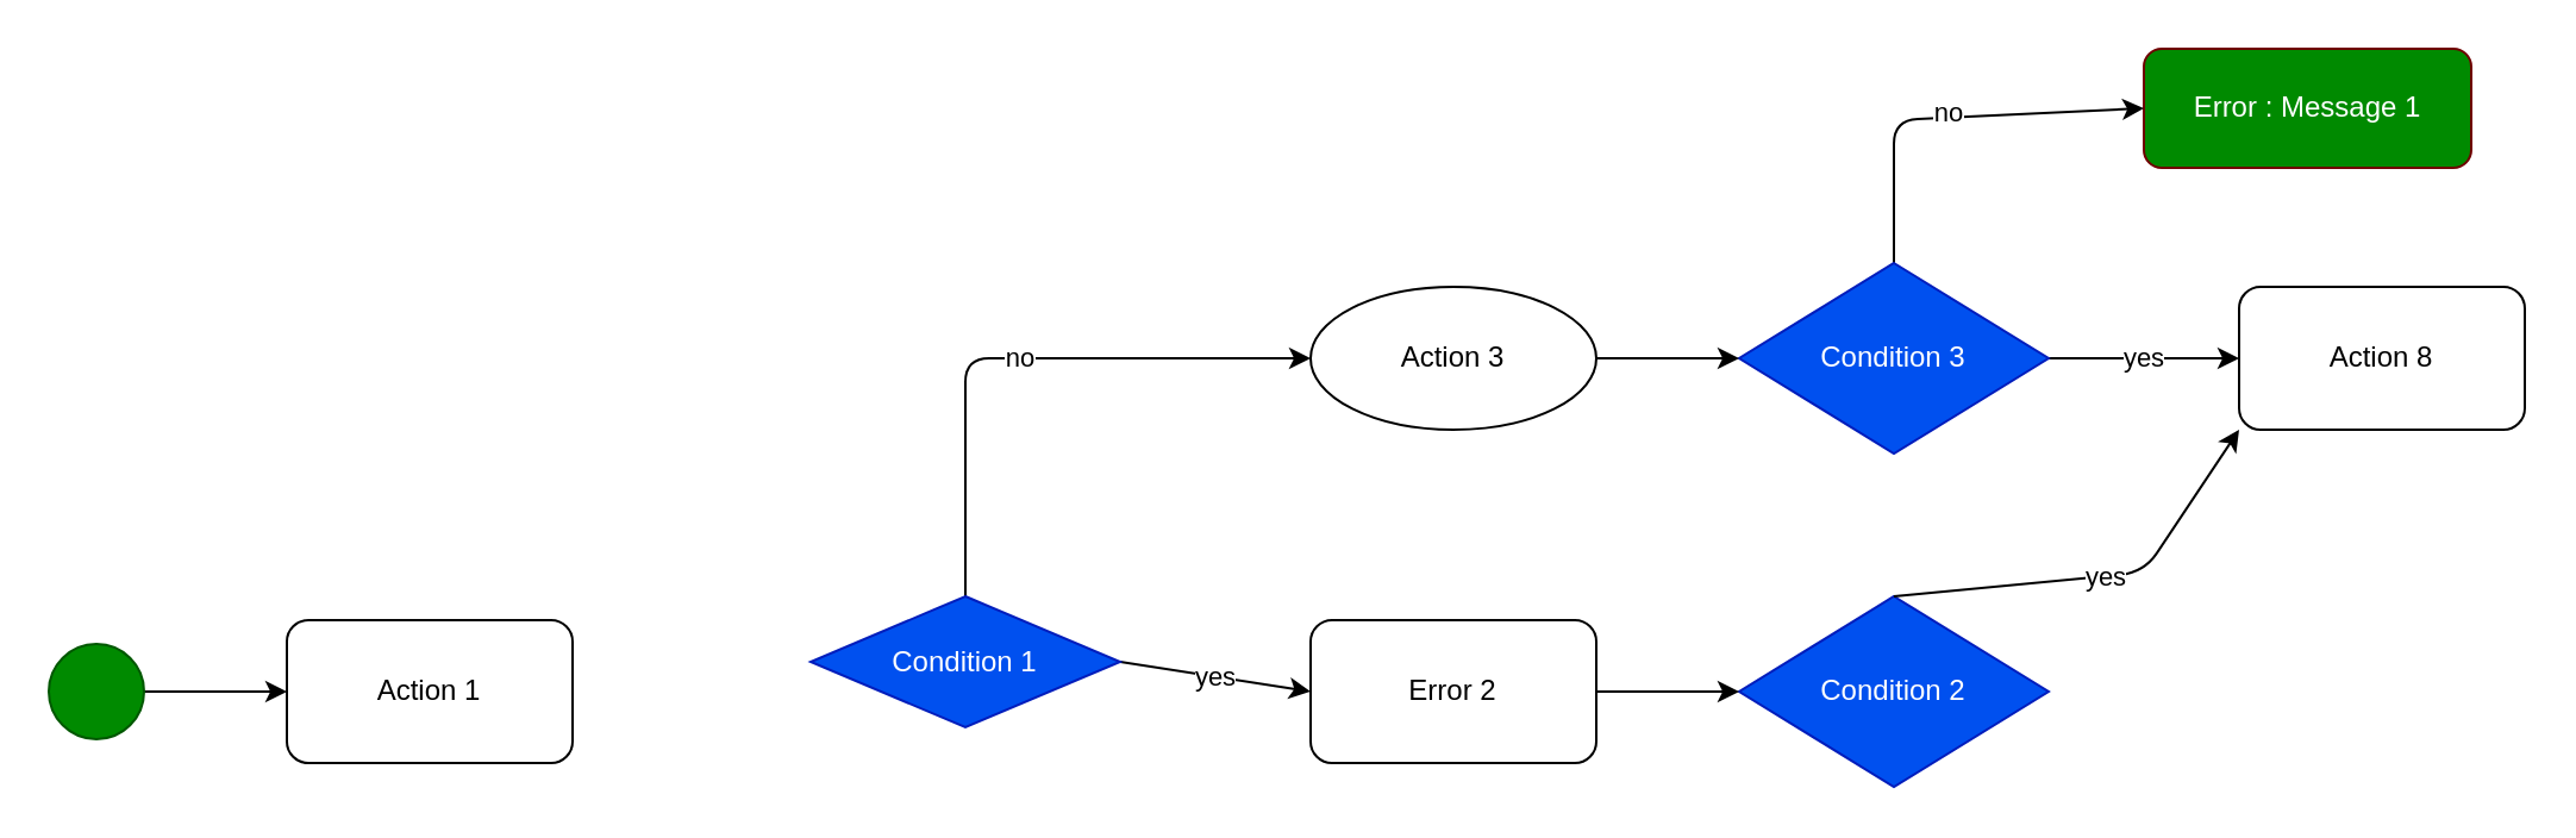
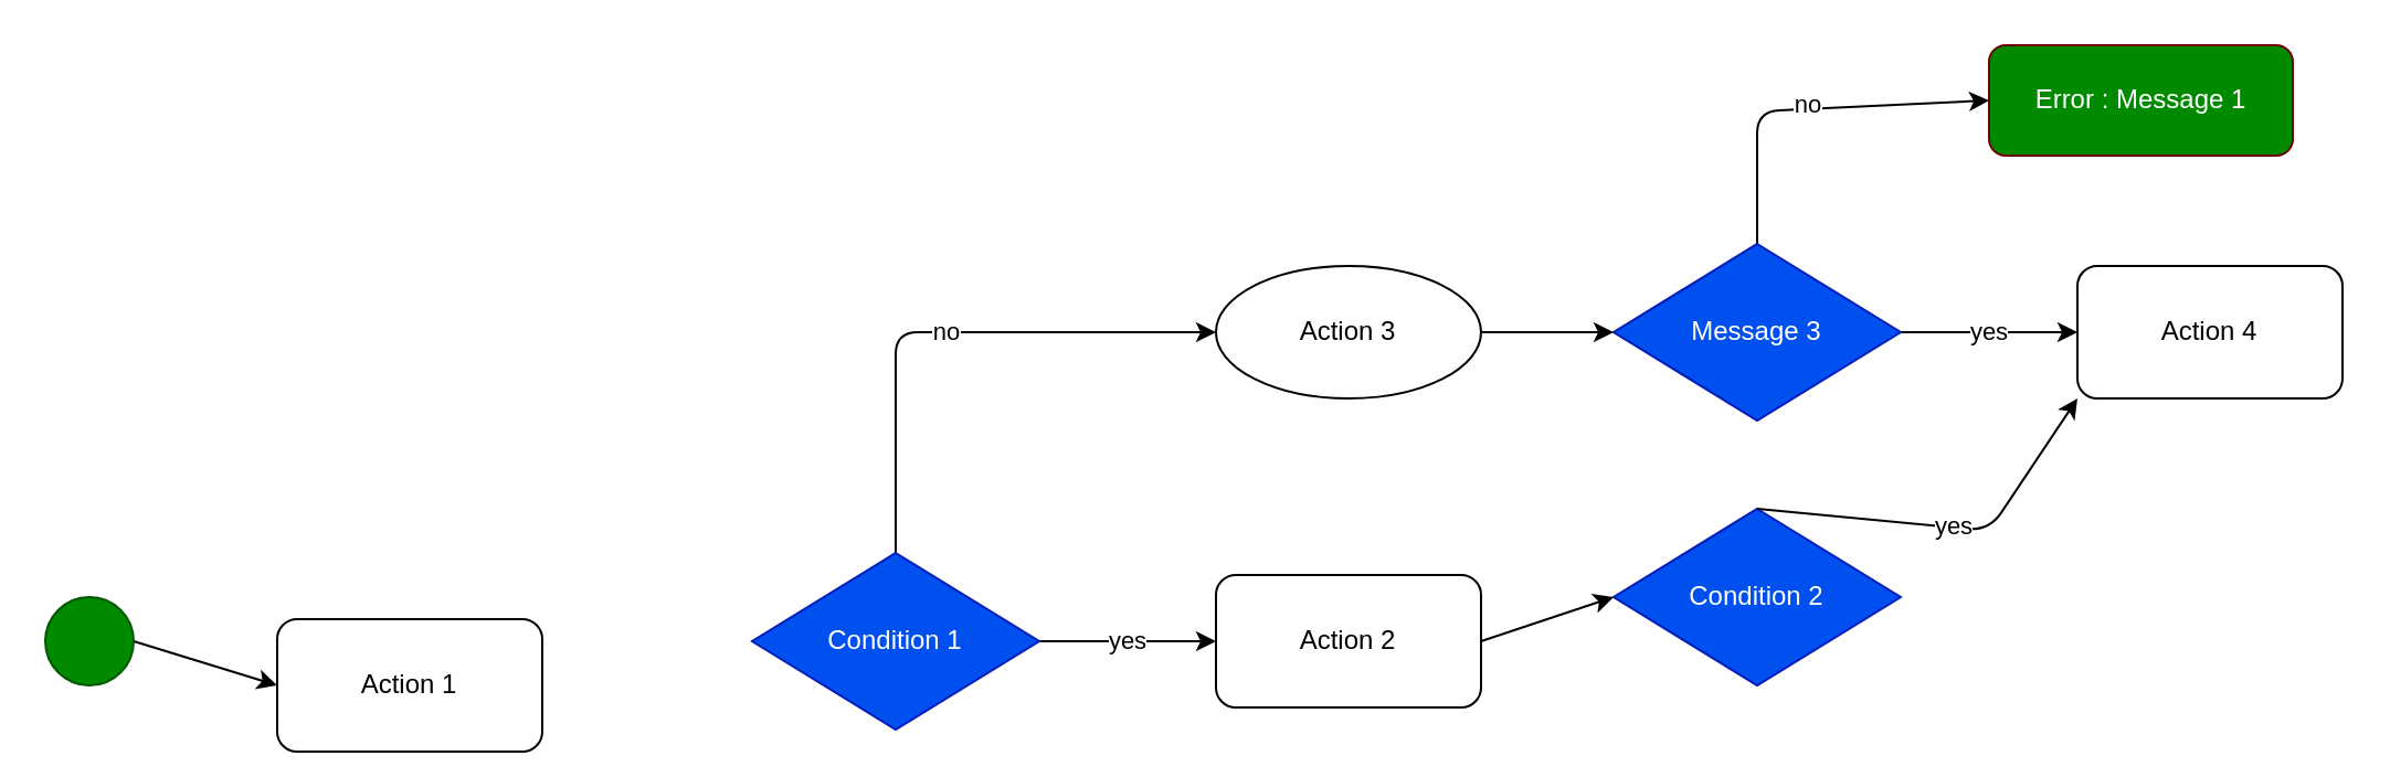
  <mxCell id="0" />
  <mxCell id="1" parent="0" />
- <mxCell id="2" value="Action 1" style="rounded=1;whiteSpace=wrap;html=1;" parent="1" vertex="1"><mxGeometry x="120" y="260" width="120" height="60" as="geometry" /></mxCell>
+ <mxCell id="2" value="Action 1" style="rounded=1;whiteSpace=wrap;html=1;" parent="1" vertex="1"><mxGeometry x="125" y="280" width="120" height="60" as="geometry" /></mxCell>
  <mxCell id="3" value="no" style="edgeStyle=none;html=1;exitX=0.5;exitY=0;exitDx=0;exitDy=0;entryX=0;entryY=0.5;entryDx=0;entryDy=0;" parent="1" source="5" target="12" edge="1"><mxGeometry relative="1" as="geometry"><mxPoint x="510" y="135" as="targetPoint" /><Array as="points"><mxPoint x="405" y="150" /></Array></mxGeometry></mxCell>
  <mxCell id="4" value="yes" style="edgeStyle=none;html=1;exitX=1;exitY=0.5;exitDx=0;exitDy=0;entryX=0;entryY=0.5;entryDx=0;entryDy=0;" parent="1" source="5" target="6" edge="1"><mxGeometry relative="1" as="geometry"><mxPoint x="580" y="390" as="targetPoint" /></mxGeometry></mxCell>
- <mxCell id="5" value="Condition 1" style="rhombus;whiteSpace=wrap;html=1;fillColor=#0050ef;fontColor=#ffffff;strokeColor=#001DBC;" parent="1" vertex="1"><mxGeometry x="340" y="250" width="130" height="55" as="geometry" /></mxCell>
- <mxCell id="6" value="Error 2" style="rounded=1;whiteSpace=wrap;html=1;" parent="1" vertex="1"><mxGeometry x="550" y="260" width="120" height="60" as="geometry" /></mxCell>
+ <mxCell id="5" value="Condition 1" style="rhombus;whiteSpace=wrap;html=1;fillColor=#0050ef;fontColor=#ffffff;strokeColor=#001DBC;" parent="1" vertex="1"><mxGeometry x="340" y="250" width="130" height="80" as="geometry" /></mxCell>
+ <mxCell id="6" value="Action 2" style="rounded=1;whiteSpace=wrap;html=1;" parent="1" vertex="1"><mxGeometry x="550" y="260" width="120" height="60" as="geometry" /></mxCell>
  <mxCell id="7" style="edgeStyle=none;html=1;exitX=1;exitY=0.5;exitDx=0;exitDy=0;entryX=0;entryY=0.5;entryDx=0;entryDy=0;" parent="1" source="8" target="2" edge="1"><mxGeometry relative="1" as="geometry" /></mxCell>
  <mxCell id="8" value="" style="ellipse;whiteSpace=wrap;html=1;aspect=fixed;fillColor=#008a00;fontColor=#ffffff;strokeColor=#005700;" parent="1" vertex="1"><mxGeometry x="20" y="270" width="40" height="40" as="geometry" /></mxCell>
- <mxCell id="9" value="Condition 2" style="rhombus;whiteSpace=wrap;html=1;fillColor=#0050ef;fontColor=#ffffff;strokeColor=#001DBC;" parent="1" vertex="1"><mxGeometry x="730" y="250" width="130" height="80" as="geometry" /></mxCell>
+ <mxCell id="9" value="Condition 2" style="rhombus;whiteSpace=wrap;html=1;fillColor=#0050ef;fontColor=#ffffff;strokeColor=#001DBC;" parent="1" vertex="1"><mxGeometry x="730" y="230" width="130" height="80" as="geometry" /></mxCell>
  <mxCell id="10" style="edgeStyle=none;html=1;entryX=0;entryY=0.5;entryDx=0;entryDy=0;exitX=1;exitY=0.5;exitDx=0;exitDy=0;" parent="1" source="6" target="9" edge="1"><mxGeometry relative="1" as="geometry"><mxPoint x="510" y="330" as="sourcePoint" /><mxPoint x="350" y="300" as="targetPoint" /></mxGeometry></mxCell>
  <mxCell id="11" value="Error : Message 1" style="rounded=1;whiteSpace=wrap;html=1;fillColor=#008a00;fontColor=#ffffff;strokeColor=#6F0000;" parent="1" vertex="1"><mxGeometry x="900" y="20" width="137.5" height="50" as="geometry" /></mxCell>
  <mxCell id="12" value="Action 3" style="ellipse;whiteSpace=wrap;html=1;" parent="1" vertex="1"><mxGeometry x="550" y="120" width="120" height="60" as="geometry" /></mxCell>
  <mxCell id="13" value="no" style="edgeStyle=none;html=1;exitX=0.5;exitY=0;exitDx=0;exitDy=0;entryX=0;entryY=0.5;entryDx=0;entryDy=0;" parent="1" source="16" target="11" edge="1"><mxGeometry relative="1" as="geometry"><Array as="points"><mxPoint x="795" y="50" /></Array></mxGeometry></mxCell>
  <mxCell id="14" value="no" style="edgeLabel;html=1;align=center;verticalAlign=middle;resizable=0;points=[];" parent="13" vertex="1" connectable="0"><mxGeometry x="0.007" y="2" relative="1" as="geometry"><mxPoint as="offset" /></mxGeometry></mxCell>
  <mxCell id="15" value="yes" style="edgeStyle=none;html=1;exitX=1;exitY=0.5;exitDx=0;exitDy=0;entryX=0;entryY=0.5;entryDx=0;entryDy=0;" parent="1" source="16" target="18" edge="1"><mxGeometry relative="1" as="geometry"><Array as="points"><mxPoint x="910" y="150" /></Array></mxGeometry></mxCell>
- <mxCell id="16" value="Condition 3" style="rhombus;whiteSpace=wrap;html=1;fillColor=#0050ef;fontColor=#ffffff;strokeColor=#001DBC;" parent="1" vertex="1"><mxGeometry x="730" y="110" width="130" height="80" as="geometry" /></mxCell>
+ <mxCell id="16" value="Message 3" style="rhombus;whiteSpace=wrap;html=1;fillColor=#0050ef;fontColor=#ffffff;strokeColor=#001DBC;" parent="1" vertex="1"><mxGeometry x="730" y="110" width="130" height="80" as="geometry" /></mxCell>
  <mxCell id="17" style="edgeStyle=none;html=1;entryX=0;entryY=0.5;entryDx=0;entryDy=0;exitX=1;exitY=0.5;exitDx=0;exitDy=0;" parent="1" source="12" target="16" edge="1"><mxGeometry relative="1" as="geometry"><mxPoint x="680" y="300" as="sourcePoint" /><mxPoint x="740" y="300" as="targetPoint" /></mxGeometry></mxCell>
- <mxCell id="18" value="Action 8" style="rounded=1;whiteSpace=wrap;html=1;" parent="1" vertex="1"><mxGeometry x="940" y="120" width="120" height="60" as="geometry" /></mxCell>
+ <mxCell id="18" value="Action 4" style="rounded=1;whiteSpace=wrap;html=1;" parent="1" vertex="1"><mxGeometry x="940" y="120" width="120" height="60" as="geometry" /></mxCell>
  <mxCell id="19" value="yes" style="edgeStyle=none;html=1;exitX=0.5;exitY=0;exitDx=0;exitDy=0;entryX=0;entryY=1;entryDx=0;entryDy=0;" parent="1" source="9" target="18" edge="1"><mxGeometry relative="1" as="geometry"><mxPoint x="870" y="160" as="sourcePoint" /><mxPoint x="950" y="160" as="targetPoint" /><Array as="points"><mxPoint x="900" y="240" /></Array></mxGeometry></mxCell>
